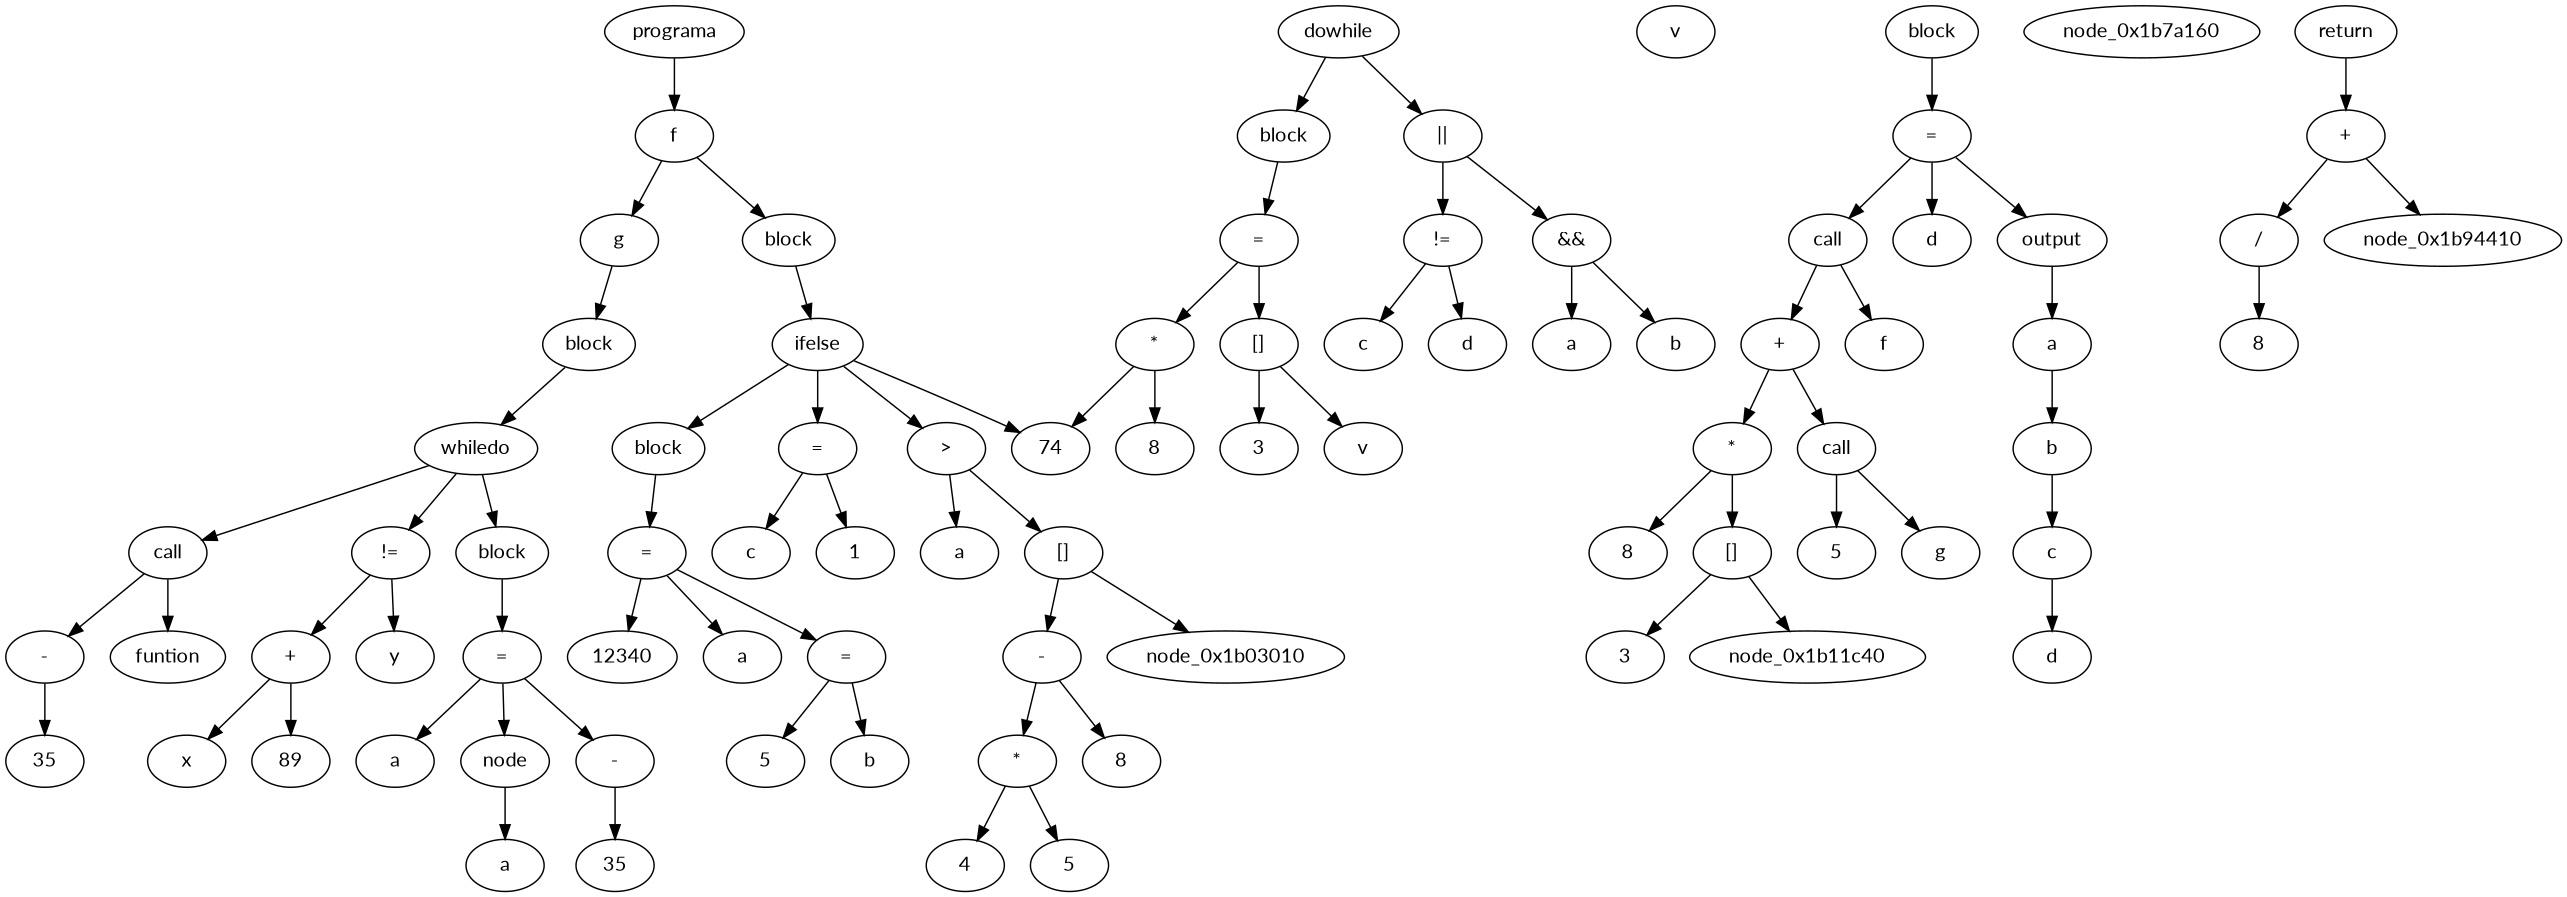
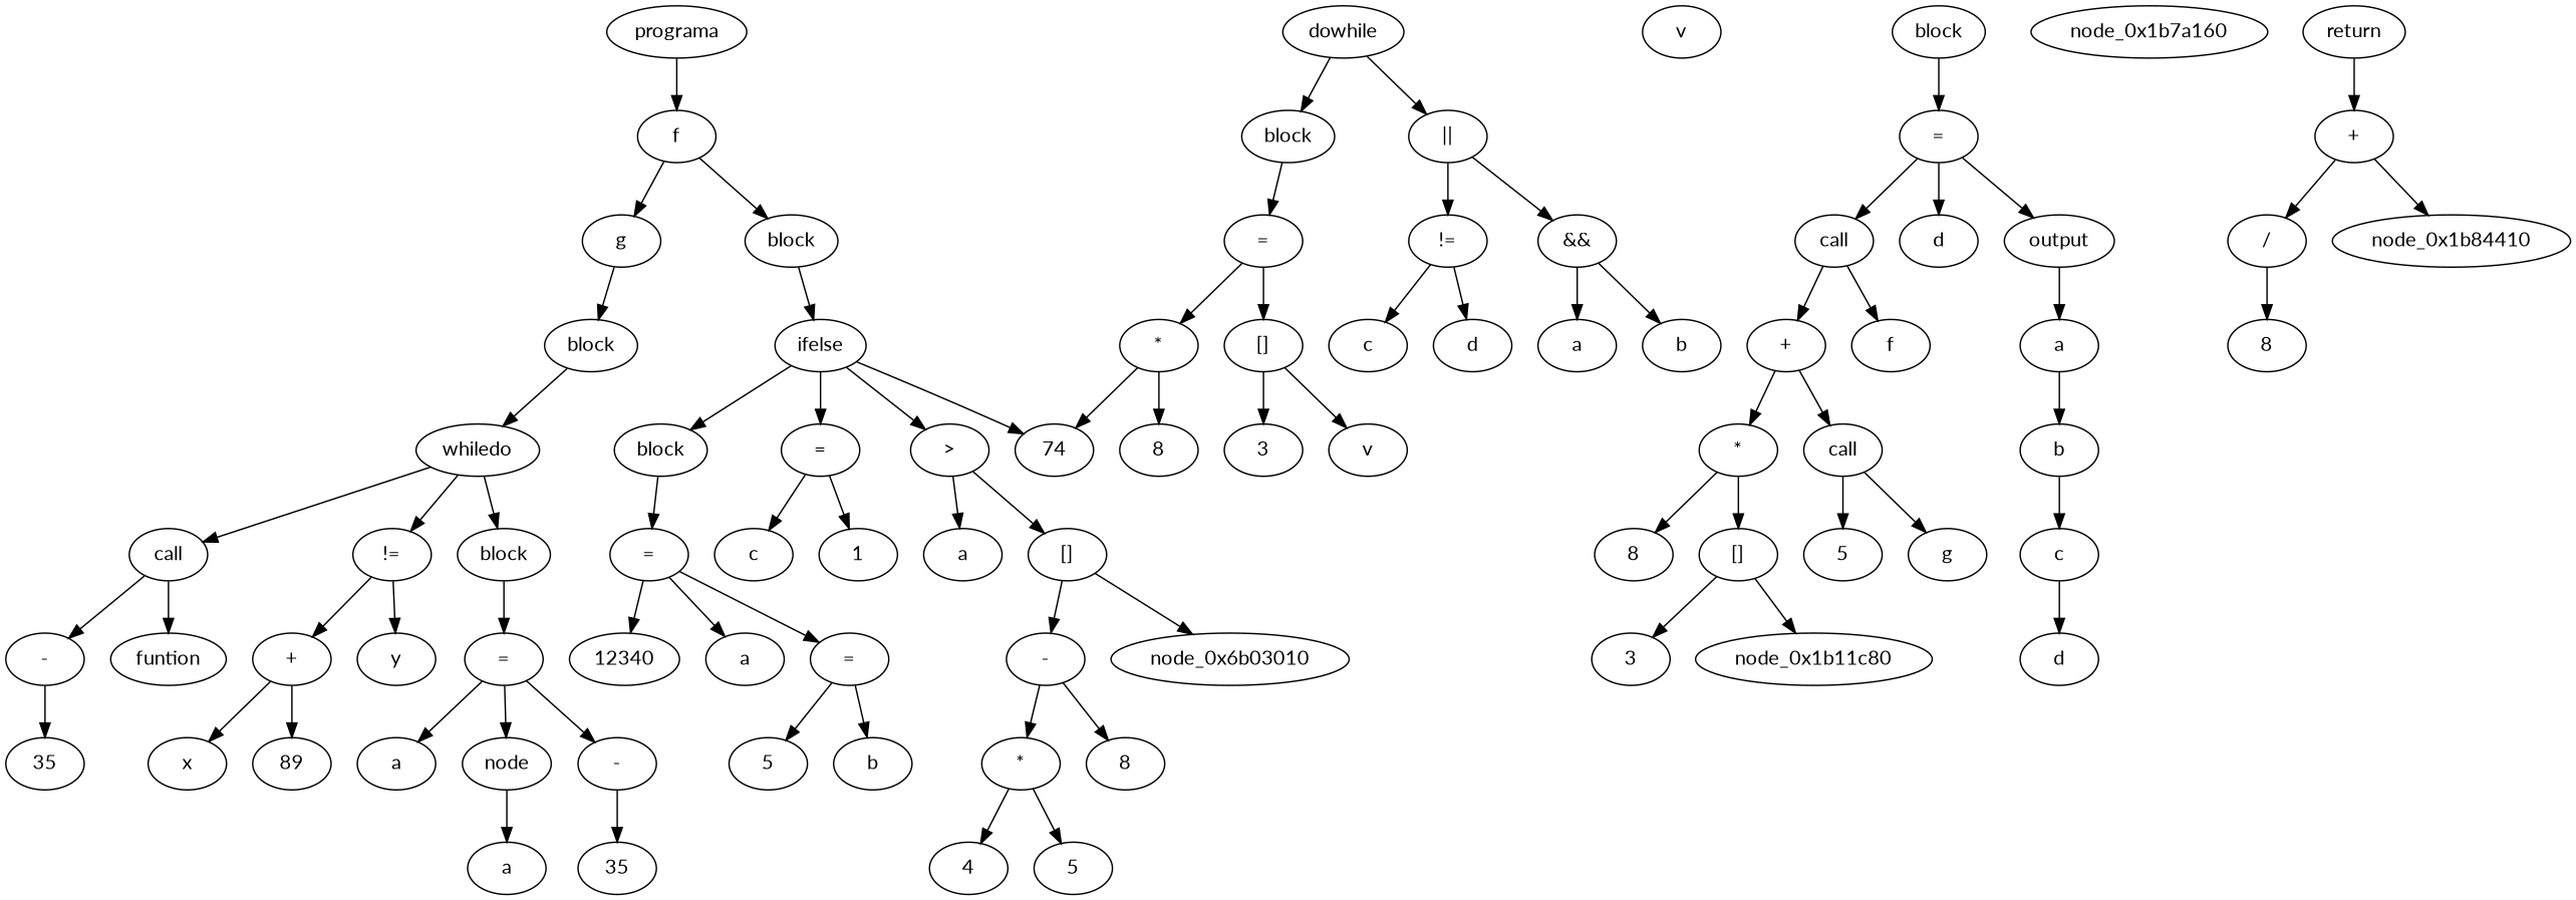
  digraph {
    fontname=Lato
    node [fontname=Lato]
    edge [fontname=Lato]
    n1 [label=a]
    n2 [label=4]
    n3 [label=5]
    n4 [label="*"]
    n5 [label=8]
    n6 [label="-"]
    n7 [label="[]"]
-   node_0x1b03010
+   node_0x1b03010 [label=node_0x6b03010]
    n9 [label=v]
    n10 [label=">"]
    n11 [label=12340]
    n12 [label="="]
    n13 [label=a]
    n14 [label="="]
    n15 [label=5]
    n16 [label=b]
    n17 [label=block]
    n18 [label=1]
    n19 [label="="]
    n20 [label=c]
    n21 [label=ifelse]
    n22 [label=74]
    n23 [label=dowhile]
    n24 [label=block]
    n25 [label="||"]
    n26 [label=3]
    n27 [label=8]
    n28 [label="*"]
    n29 [label="="]
    n30 [label="[]"]
    n31 [label=v]
    n32 [label=a]
    n33 [label=b]
    n34 [label="&&"]
    n35 [label=c]
    n36 [label=d]
    n37 [label="!="]
    n38 [label=block]
    n39 [label=f]
    n40 [label=g]
    n41 [label=block]
    n42 [label=y]
    n43 [label=x]
    n44 [label=89]
    n45 [label="+"]
    n46 [label="!="]
    n47 [label=35]
    n48 [label="-"]
    n49 [label="="]
    n50 [label=a]
    n51 [label="node"]
    n52 [label=a]
    n53 [label=block]
    n54 [label=whiledo]
    n55 [label=call]
    n56 [label="-"]
    n57 [label=funtion]
    n58 [label=35]
    n59 [label=8]
    n60 [label=3]
    n61 [label="[]"]
-   node_0x1b11c80 [label=node_0x1b11c40]
+   node_0x1b11c80
    node_0x1b7a160
    n64 [label="*"]
    n65 [label=5]
    n66 [label=call]
    n67 [label=g]
    n68 [label="+"]
    n69 [label=call]
    n70 [label=f]
    n71 [label="="]
    n72 [label=d]
    n73 [label=output]
    n74 [label=a]
    n75 [label=b]
    n76 [label=c]
    n77 [label=d]
    n78 [label=return]
    n79 [label="+"]
    n80 [label=8]
    n81 [label="/"]
-   node_0x1b84410 [label=node_0x1b94410]
+   node_0x1b84410
    n83 [label=block]
    n84 [label=programa]
    n4 -> n2
    n4 -> n3
    n6 -> n4
    n6 -> n5
    n7 -> n6
    n7 -> node_0x1b03010
    n10 -> n1
    n10 -> n7
    n12 -> n11
    n12 -> n13
    n12 -> n14
    n14 -> n15
    n14 -> n16
    n17 -> n12
    n19 -> n18
    n19 -> n20
    n21 -> n10
    n21 -> n17
    n21 -> n19
    n21 -> n22
    n23 -> n24
    n23 -> n25
    n24 -> n29
    n25 -> n34
    n25 -> n37
    n28 -> n22
    n28 -> n27
    n29 -> n28
    n29 -> n30
    n30 -> n26
    n30 -> n31
    n34 -> n32
    n34 -> n33
    n37 -> n35
    n37 -> n36
    n38 -> n21
    n39 -> n38
    n39 -> n40
    n40 -> n41
    n41 -> n54
    n45 -> n43
    n45 -> n44
    n46 -> n42
    n46 -> n45
    n48 -> n47
    n49 -> n48
    n49 -> n50
    n49 -> n51
    n51 -> n52
    n53 -> n49
    n54 -> n46
    n54 -> n53
    n54 -> n55
    n55 -> n56
    n55 -> n57
    n56 -> n58
    n61 -> n60
    n61 -> node_0x1b11c80
    n64 -> n59
    n64 -> n61
    n66 -> n65
    n66 -> n67
    n68 -> n64
    n68 -> n66
    n69 -> n68
    n69 -> n70
    n71 -> n69
    n71 -> n72
    n71 -> n73
    n73 -> n74
    n74 -> n75
    n75 -> n76
    n76 -> n77
    n78 -> n79
    n79 -> n81
    n79 -> node_0x1b84410
    n81 -> n80
    n83 -> n71
    n84 -> n39
  }
